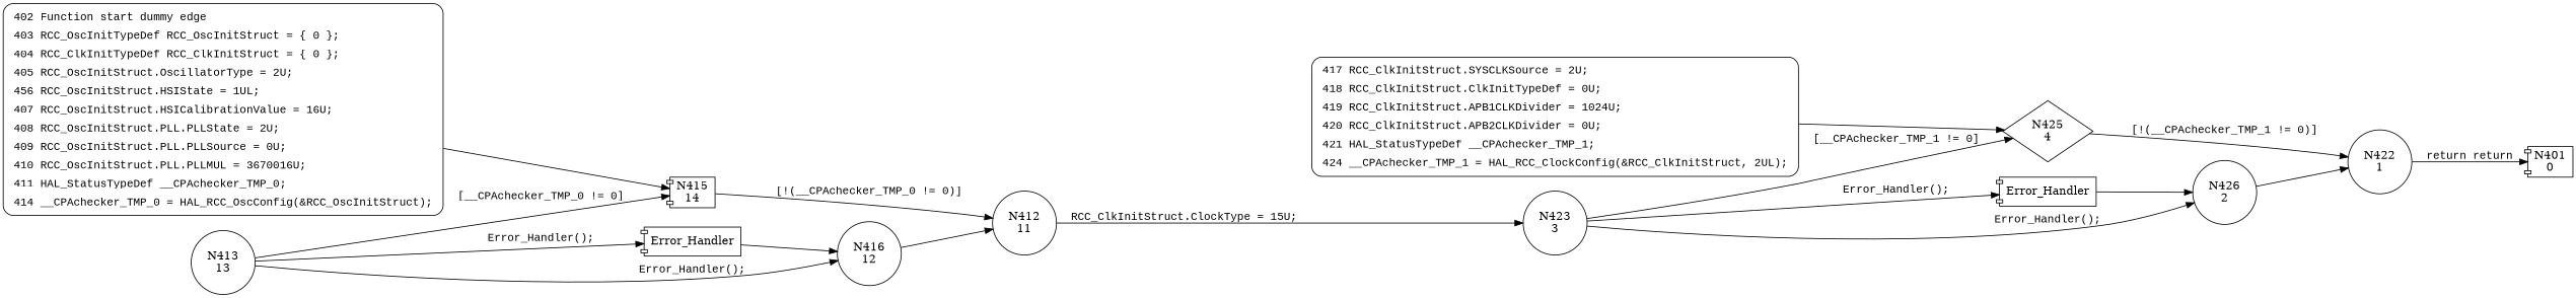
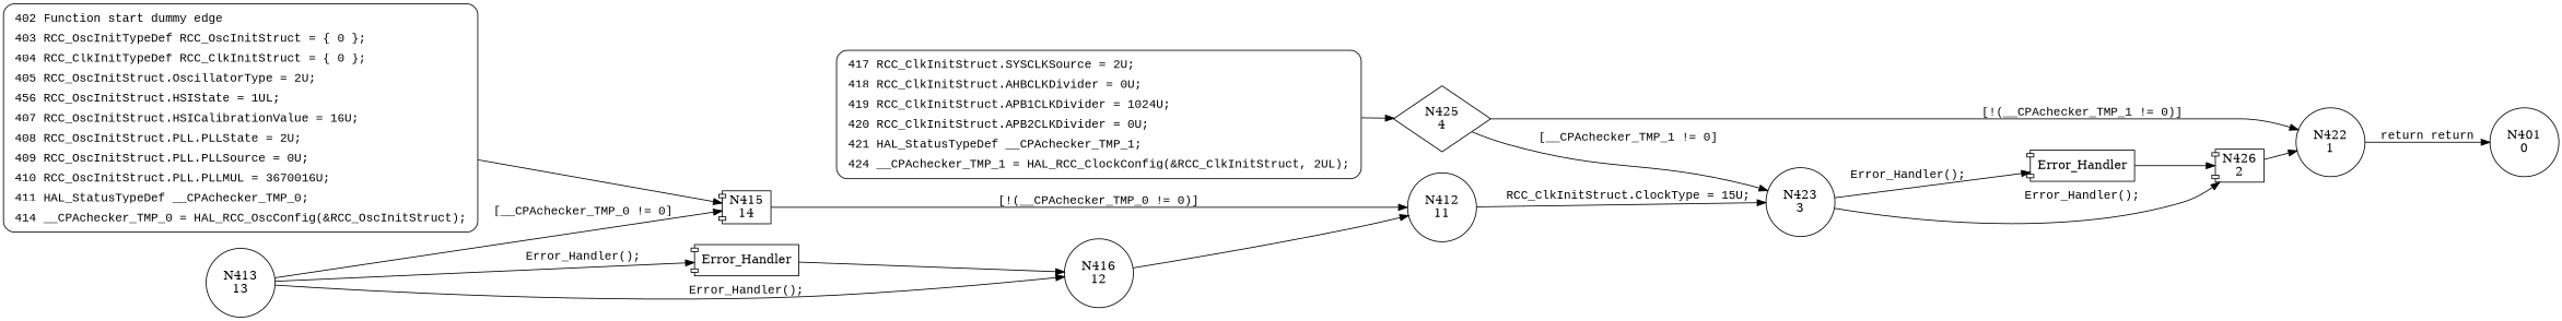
  digraph {
    rankdir=LR
    node [shape=circle]
    edge [fontname="Courier New"]
    n1 [label="N415\n14" shape=component]
    n2 [label="N412\n11"]
    n3 [label="N413\n13"]
    n4 [label="N416\n12"]
    n5 [label=Error_Handler shape=component]
    n6 [label="N423\n3"]
-   n7 [fillcolor=white fontname="Courier New" label=<<table border="0" cellborder="0" cellpadding="3" bgcolor="white"><tr><td align="right">417</td><td align="left">RCC_ClkInitStruct.SYSCLKSource = 2U;</td></tr><tr><td align="right">418</td><td align="left">RCC_ClkInitStruct.ClkInitTypeDef = 0U;</td></tr><tr><td align="right">419</td><td align="left">RCC_ClkInitStruct.APB1CLKDivider = 1024U;</td></tr><tr><td align="right">420</td><td align="left">RCC_ClkInitStruct.APB2CLKDivider = 0U;</td></tr><tr><td align="right">421</td><td align="left">HAL_StatusTypeDef __CPAchecker_TMP_1;</td></tr><tr><td align="right">424</td><td align="left">__CPAchecker_TMP_1 = HAL_RCC_ClockConfig(&amp;RCC_ClkInitStruct, 2UL);</td></tr></table>> penwidth=1 shape=Mrecord style="filled,bold"]
+   n7 [fillcolor=white fontname="Courier New" label=<<table border="0" cellborder="0" cellpadding="3" bgcolor="white"><tr><td align="right">417</td><td align="left">RCC_ClkInitStruct.SYSCLKSource = 2U;</td></tr><tr><td align="right">418</td><td align="left">RCC_ClkInitStruct.AHBCLKDivider = 0U;</td></tr><tr><td align="right">419</td><td align="left">RCC_ClkInitStruct.APB1CLKDivider = 1024U;</td></tr><tr><td align="right">420</td><td align="left">RCC_ClkInitStruct.APB2CLKDivider = 0U;</td></tr><tr><td align="right">421</td><td align="left">HAL_StatusTypeDef __CPAchecker_TMP_1;</td></tr><tr><td align="right">424</td><td align="left">__CPAchecker_TMP_1 = HAL_RCC_ClockConfig(&amp;RCC_ClkInitStruct, 2UL);</td></tr></table>> penwidth=1 shape=Mrecord style="filled,bold"]
    n8 [label="N425\n4" shape=diamond]
    n9 [label="N422\n1"]
-   n10 [label="N426\n2"]
+   n10 [label="N426\n2" shape=component]
    n11 [label=Error_Handler shape=component]
-   n12 [label="N401\n0" shape=component]
+   n12 [label="N401\n0"]
    n13 [fillcolor=white fontname="Courier New" label=<<table border="0" cellborder="0" cellpadding="3" bgcolor="white"><tr><td align="right">402</td><td align="left">Function start dummy edge</td></tr><tr><td align="right">403</td><td align="left">RCC_OscInitTypeDef RCC_OscInitStruct = &#123; 0 &#125;;</td></tr><tr><td align="right">404</td><td align="left">RCC_ClkInitTypeDef RCC_ClkInitStruct = &#123; 0 &#125;;</td></tr><tr><td align="right">405</td><td align="left">RCC_OscInitStruct.OscillatorType = 2U;</td></tr><tr><td align="right">456</td><td align="left">RCC_OscInitStruct.HSIState = 1UL;</td></tr><tr><td align="right">407</td><td align="left">RCC_OscInitStruct.HSICalibrationValue = 16U;</td></tr><tr><td align="right">408</td><td align="left">RCC_OscInitStruct.PLL.PLLState = 2U;</td></tr><tr><td align="right">409</td><td align="left">RCC_OscInitStruct.PLL.PLLSource = 0U;</td></tr><tr><td align="right">410</td><td align="left">RCC_OscInitStruct.PLL.PLLMUL = 3670016U;</td></tr><tr><td align="right">411</td><td align="left">HAL_StatusTypeDef __CPAchecker_TMP_0;</td></tr><tr><td align="right">414</td><td align="left">__CPAchecker_TMP_0 = HAL_RCC_OscConfig(&amp;RCC_OscInitStruct);</td></tr></table>> penwidth=1 shape=Mrecord style="filled,bold"]
    n1 -> n2 [label="[!(__CPAchecker_TMP_0 != 0)]"]
    n2 -> n6 [label="RCC_ClkInitStruct.ClockType = 15U;"]
    n3 -> n1 [label="[__CPAchecker_TMP_0 != 0]"]
    n3 -> n4 [label="Error_Handler();"]
    n3 -> n5 [label="Error_Handler();"]
    n4 -> n2
    n5 -> n4
    n6 -> n10 [label="Error_Handler();"]
    n6 -> n11 [label="Error_Handler();"]
    n7 -> n8 [fontname=""]
-   n6 -> n8 [label="[__CPAchecker_TMP_1 != 0]"]
+   n8 -> n6 [label="[__CPAchecker_TMP_1 != 0]"]
    n8 -> n9 [label="[!(__CPAchecker_TMP_1 != 0)]"]
    n9 -> n12 [label="return return"]
    n10 -> n9
    n11 -> n10
    n13 -> n1 [fontname=""]
  }
